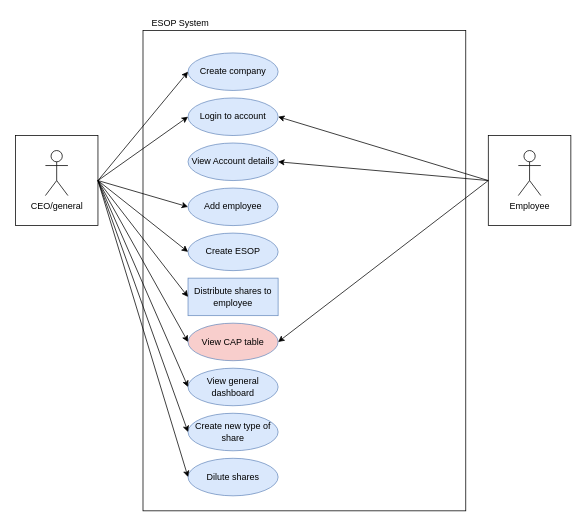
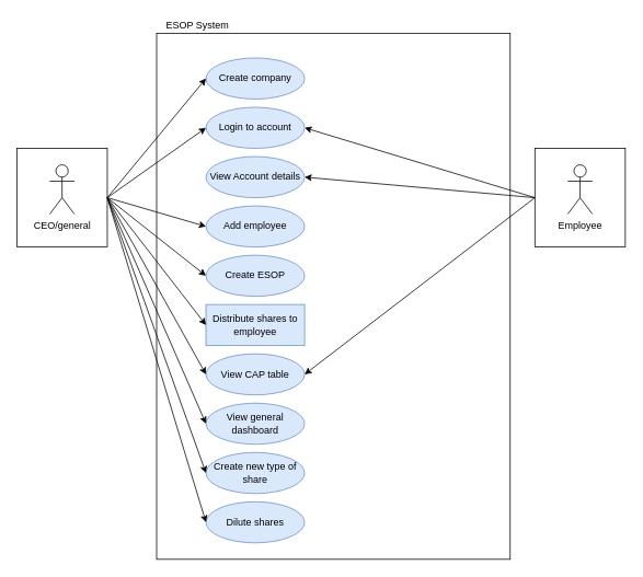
  <mxCell id="0" />
  <mxCell id="1" parent="0" />
  <mxCell id="2" value="" style="rounded=0;whiteSpace=wrap;html=1;" parent="1" vertex="1"><mxGeometry x="190" y="40" width="430" height="640" as="geometry" /></mxCell>
  <mxCell id="3" value="" style="group" parent="1" vertex="1" connectable="0"><mxGeometry x="20" y="180" width="110" height="120" as="geometry" /></mxCell>
  <mxCell id="4" value="" style="rounded=0;whiteSpace=wrap;html=1;" parent="3" vertex="1"><mxGeometry width="110" height="120" as="geometry" /></mxCell>
  <mxCell id="5" value="CEO/general" style="shape=umlActor;verticalLabelPosition=bottom;verticalAlign=top;html=1;outlineConnect=0;" parent="3" vertex="1"><mxGeometry x="40" y="20" width="30" height="60" as="geometry" /></mxCell>
  <mxCell id="6" value="" style="group" parent="1" vertex="1" connectable="0"><mxGeometry x="650" y="180" width="110" height="120" as="geometry" /></mxCell>
  <mxCell id="7" value="" style="rounded=0;whiteSpace=wrap;html=1;" parent="6" vertex="1"><mxGeometry width="110" height="120" as="geometry" /></mxCell>
  <mxCell id="8" value="Employee" style="shape=umlActor;verticalLabelPosition=bottom;verticalAlign=top;html=1;outlineConnect=0;" parent="6" vertex="1"><mxGeometry x="40" y="20" width="30" height="60" as="geometry" /></mxCell>
  <mxCell id="9" value="Create company" style="ellipse;whiteSpace=wrap;html=1;fillColor=#dae8fc;strokeColor=#6c8ebf;" parent="1" vertex="1"><mxGeometry x="250" y="70" width="120" height="50" as="geometry" /></mxCell>
  <mxCell id="10" value="Add employee" style="ellipse;whiteSpace=wrap;html=1;fillColor=#dae8fc;strokeColor=#6c8ebf;" parent="1" vertex="1"><mxGeometry x="250" y="250" width="120" height="50" as="geometry" /></mxCell>
  <mxCell id="11" value="Create ESOP" style="ellipse;whiteSpace=wrap;html=1;fillColor=#dae8fc;strokeColor=#6c8ebf;" parent="1" vertex="1"><mxGeometry x="250" y="310" width="120" height="50" as="geometry" /></mxCell>
  <mxCell id="12" value="Login to account" style="ellipse;whiteSpace=wrap;html=1;fillColor=#dae8fc;strokeColor=#6c8ebf;" parent="1" vertex="1"><mxGeometry x="250" y="130" width="120" height="50" as="geometry" /></mxCell>
  <mxCell id="13" value="Distribute shares to employee" style="whiteSpace=wrap;html=1;fillColor=#dae8fc;strokeColor=#6c8ebf;rounded=0;" parent="1" vertex="1"><mxGeometry x="250" y="370" width="120" height="50" as="geometry" /></mxCell>
- <mxCell id="14" value="View CAP table" style="ellipse;whiteSpace=wrap;html=1;fillColor=#f8cecc;strokeColor=#6c8ebf;" parent="1" vertex="1"><mxGeometry x="250" y="430" width="120" height="50" as="geometry" /></mxCell>
+ <mxCell id="14" value="View CAP table" style="ellipse;whiteSpace=wrap;html=1;fillColor=#dae8fc;strokeColor=#6c8ebf;" parent="1" vertex="1"><mxGeometry x="250" y="430" width="120" height="50" as="geometry" /></mxCell>
  <mxCell id="15" value="View general dashboard" style="ellipse;whiteSpace=wrap;html=1;fillColor=#dae8fc;strokeColor=#6c8ebf;" parent="1" vertex="1"><mxGeometry x="250" y="490" width="120" height="50" as="geometry" /></mxCell>
  <mxCell id="16" value="Create new type of share" style="ellipse;whiteSpace=wrap;html=1;fillColor=#dae8fc;strokeColor=#6c8ebf;" parent="1" vertex="1"><mxGeometry x="250" y="550" width="120" height="50" as="geometry" /></mxCell>
  <mxCell id="17" value="Dilute shares" style="ellipse;whiteSpace=wrap;html=1;fillColor=#dae8fc;strokeColor=#6c8ebf;" parent="1" vertex="1"><mxGeometry x="250" y="610" width="120" height="50" as="geometry" /></mxCell>
  <mxCell id="18" style="edgeStyle=none;rounded=0;orthogonalLoop=1;jettySize=auto;html=1;exitX=1;exitY=0.5;exitDx=0;exitDy=0;entryX=0;entryY=0.5;entryDx=0;entryDy=0;" parent="1" source="4" target="9" edge="1"><mxGeometry relative="1" as="geometry" /></mxCell>
  <mxCell id="19" style="edgeStyle=none;rounded=0;orthogonalLoop=1;jettySize=auto;html=1;exitX=1;exitY=0.5;exitDx=0;exitDy=0;entryX=0;entryY=0.5;entryDx=0;entryDy=0;" parent="1" source="4" target="12" edge="1"><mxGeometry relative="1" as="geometry" /></mxCell>
  <mxCell id="20" style="edgeStyle=none;rounded=0;orthogonalLoop=1;jettySize=auto;html=1;exitX=1;exitY=0.5;exitDx=0;exitDy=0;entryX=0;entryY=0.5;entryDx=0;entryDy=0;" parent="1" source="4" target="10" edge="1"><mxGeometry relative="1" as="geometry" /></mxCell>
  <mxCell id="21" style="edgeStyle=none;rounded=0;orthogonalLoop=1;jettySize=auto;html=1;exitX=1;exitY=0.5;exitDx=0;exitDy=0;entryX=0;entryY=0.5;entryDx=0;entryDy=0;" parent="1" source="4" target="11" edge="1"><mxGeometry relative="1" as="geometry" /></mxCell>
  <mxCell id="22" style="edgeStyle=none;rounded=0;orthogonalLoop=1;jettySize=auto;html=1;exitX=1;exitY=0.5;exitDx=0;exitDy=0;entryX=0;entryY=0.5;entryDx=0;entryDy=0;" parent="1" source="4" target="13" edge="1"><mxGeometry relative="1" as="geometry" /></mxCell>
  <mxCell id="23" style="edgeStyle=none;rounded=0;orthogonalLoop=1;jettySize=auto;html=1;exitX=1;exitY=0.5;exitDx=0;exitDy=0;entryX=0;entryY=0.5;entryDx=0;entryDy=0;" parent="1" source="4" target="14" edge="1"><mxGeometry relative="1" as="geometry" /></mxCell>
  <mxCell id="24" style="edgeStyle=none;rounded=0;orthogonalLoop=1;jettySize=auto;html=1;exitX=1;exitY=0.5;exitDx=0;exitDy=0;entryX=0;entryY=0.5;entryDx=0;entryDy=0;" parent="1" source="4" target="15" edge="1"><mxGeometry relative="1" as="geometry" /></mxCell>
  <mxCell id="25" style="edgeStyle=none;rounded=0;orthogonalLoop=1;jettySize=auto;html=1;exitX=1;exitY=0.5;exitDx=0;exitDy=0;entryX=0;entryY=0.5;entryDx=0;entryDy=0;" parent="1" source="4" target="16" edge="1"><mxGeometry relative="1" as="geometry" /></mxCell>
  <mxCell id="26" style="edgeStyle=none;rounded=0;orthogonalLoop=1;jettySize=auto;html=1;exitX=1;exitY=0.5;exitDx=0;exitDy=0;entryX=0;entryY=0.5;entryDx=0;entryDy=0;" parent="1" source="4" target="17" edge="1"><mxGeometry relative="1" as="geometry" /></mxCell>
  <mxCell id="27" style="edgeStyle=none;rounded=0;orthogonalLoop=1;jettySize=auto;html=1;exitX=0;exitY=0.5;exitDx=0;exitDy=0;entryX=1;entryY=0.5;entryDx=0;entryDy=0;" parent="1" source="7" target="12" edge="1"><mxGeometry relative="1" as="geometry" /></mxCell>
  <mxCell id="28" style="edgeStyle=none;rounded=0;orthogonalLoop=1;jettySize=auto;html=1;exitX=0;exitY=0.5;exitDx=0;exitDy=0;entryX=1;entryY=0.5;entryDx=0;entryDy=0;" parent="1" source="7" target="14" edge="1"><mxGeometry relative="1" as="geometry" /></mxCell>
  <mxCell id="29" value="View Account details" style="ellipse;whiteSpace=wrap;html=1;fillColor=#dae8fc;strokeColor=#6c8ebf;" parent="1" vertex="1"><mxGeometry x="250" y="190" width="120" height="50" as="geometry" /></mxCell>
  <mxCell id="30" style="edgeStyle=none;rounded=0;orthogonalLoop=1;jettySize=auto;html=1;exitX=0;exitY=0.5;exitDx=0;exitDy=0;entryX=1;entryY=0.5;entryDx=0;entryDy=0;" parent="1" source="7" target="29" edge="1"><mxGeometry relative="1" as="geometry" /></mxCell>
  <mxCell id="31" value="ESOP System" style="text;html=1;strokeColor=none;fillColor=none;align=center;verticalAlign=middle;whiteSpace=wrap;rounded=0;" parent="1" vertex="1"><mxGeometry x="190" y="20" width="100" height="20" as="geometry" /></mxCell>
